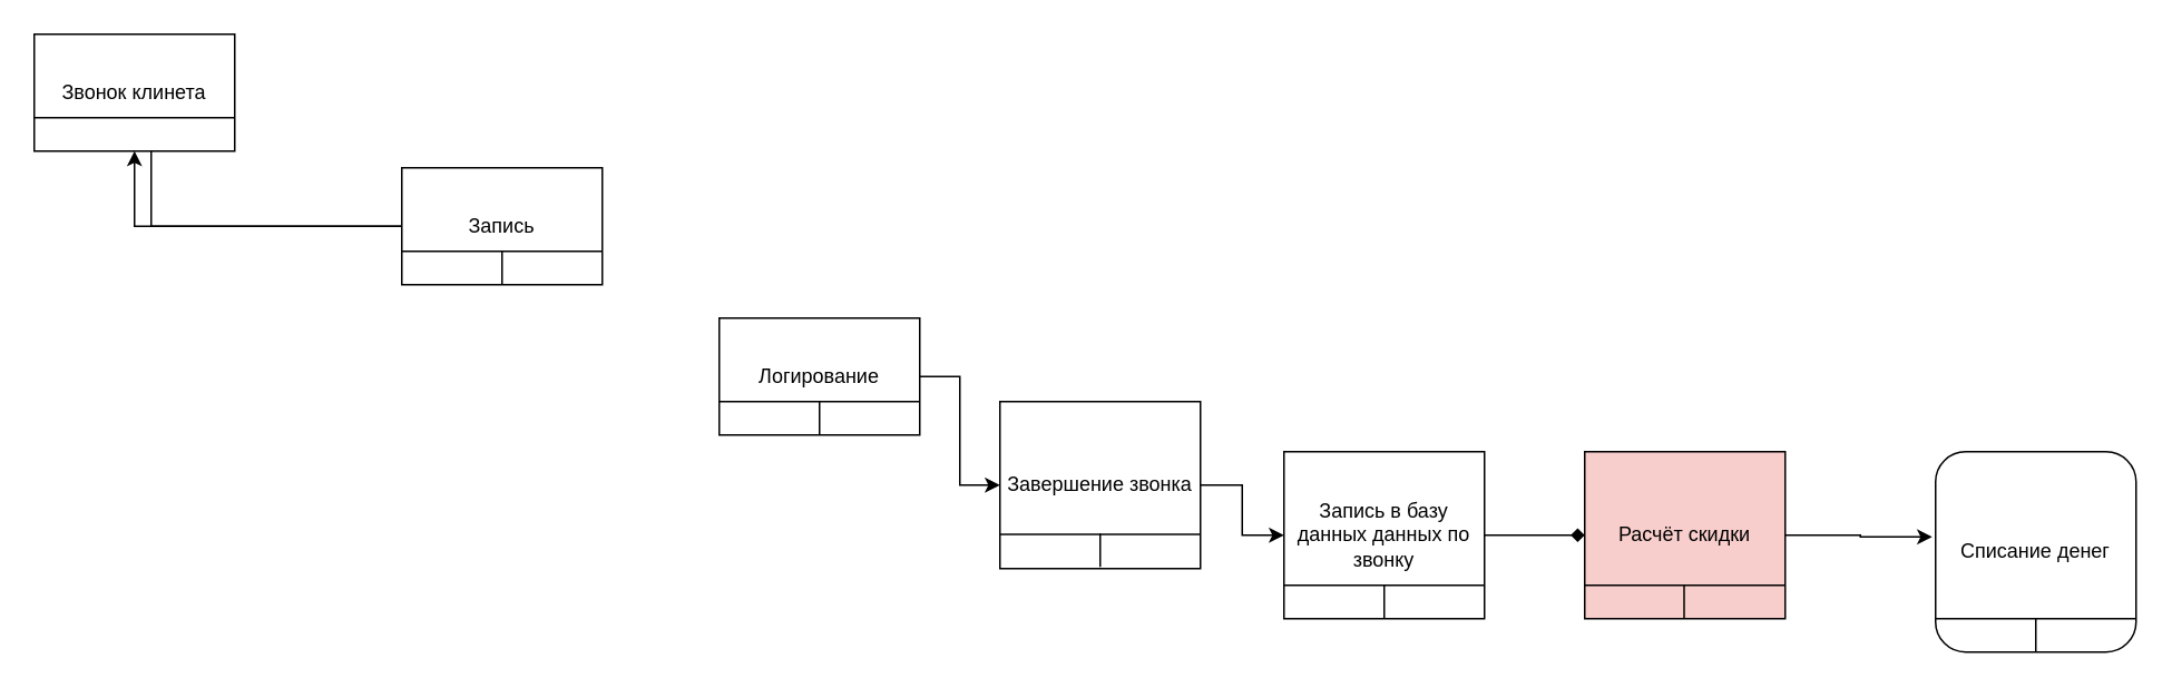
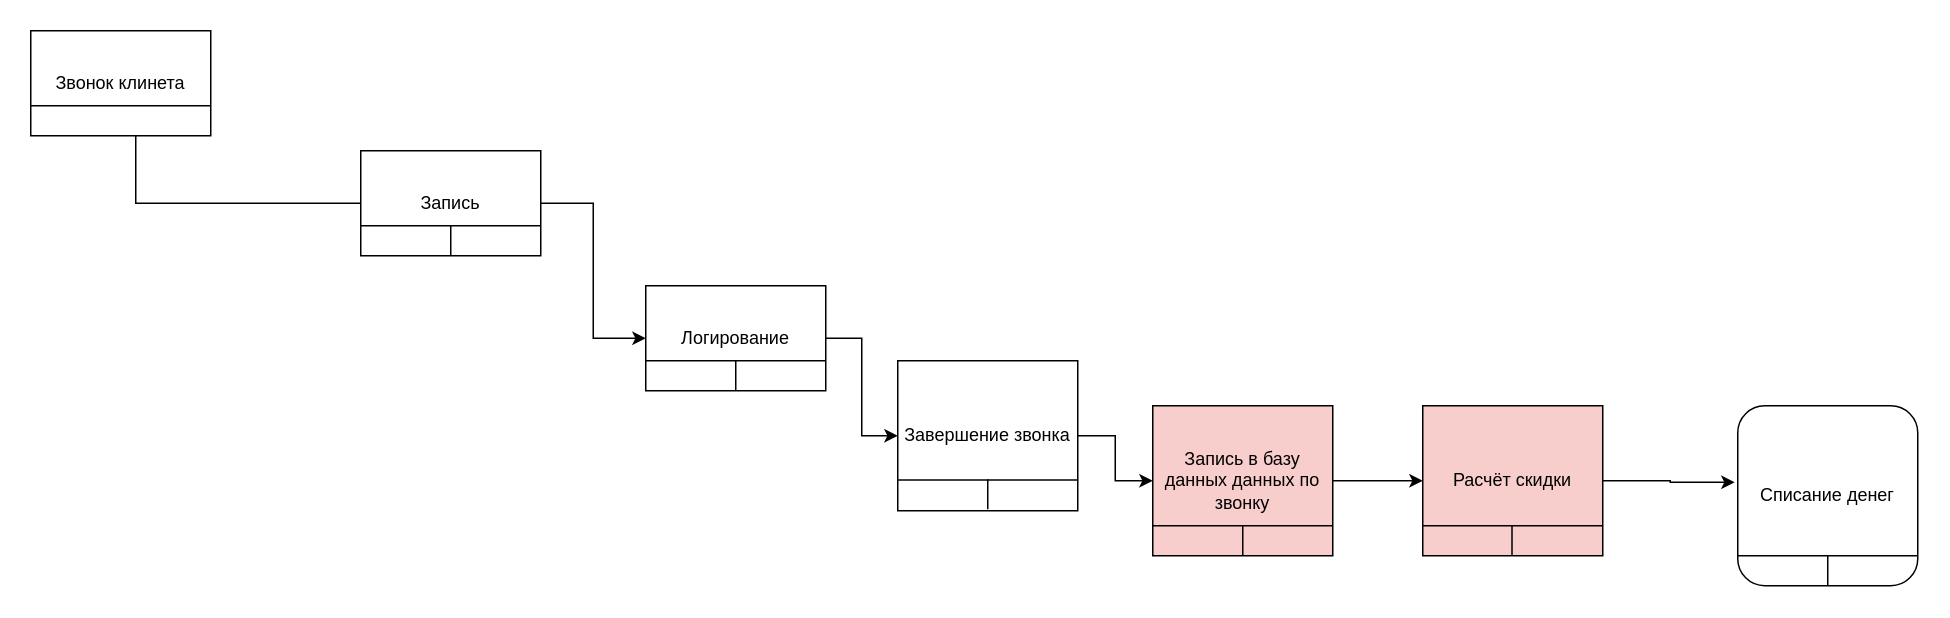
  <mxCell id="0" />
  <mxCell id="1" parent="0" />
  <mxCell id="2" value="Звонок клинета" style="rounded=0;whiteSpace=wrap;html=1;" vertex="1" parent="1"><mxGeometry x="20" y="20" width="120" height="70" as="geometry" /></mxCell>
  <mxCell id="3" value="" style="endArrow=none;html=1;rounded=0;" edge="1" parent="1"><mxGeometry width="50" height="50" relative="1" as="geometry"><mxPoint x="20" y="70" as="sourcePoint" /><mxPoint x="140" y="70" as="targetPoint" /></mxGeometry></mxCell>
- <mxCell id="4" style="edgeStyle=orthogonalEdgeStyle;rounded=0;orthogonalLoop=1;jettySize=auto;html=1;" edge="1" parent="1" source="5" target="2"><mxGeometry relative="1" as="geometry" /></mxCell>
+ <mxCell id="4" style="edgeStyle=orthogonalEdgeStyle;rounded=0;orthogonalLoop=1;jettySize=auto;html=1;entryX=0;entryY=0.5;entryDx=0;entryDy=0;" edge="1" parent="1" source="5" target="9"><mxGeometry relative="1" as="geometry" /></mxCell>
  <mxCell id="5" value="Запись" style="rounded=0;whiteSpace=wrap;html=1;" vertex="1" parent="1"><mxGeometry x="240" y="100" width="120" height="70" as="geometry" /></mxCell>
  <mxCell id="6" value="" style="endArrow=none;html=1;rounded=0;" edge="1" parent="1"><mxGeometry width="50" height="50" relative="1" as="geometry"><mxPoint x="240" y="150" as="sourcePoint" /><mxPoint x="360" y="150" as="targetPoint" /><Array as="points"><mxPoint x="306" y="150" /></Array></mxGeometry></mxCell>
  <mxCell id="7" value="" style="endArrow=none;html=1;rounded=0;" edge="1" parent="1"><mxGeometry width="50" height="50" relative="1" as="geometry"><mxPoint x="300" y="170" as="sourcePoint" /><mxPoint x="300" y="150" as="targetPoint" /></mxGeometry></mxCell>
  <mxCell id="8" style="edgeStyle=orthogonalEdgeStyle;rounded=0;orthogonalLoop=1;jettySize=auto;html=1;" edge="1" parent="1" source="9" target="18"><mxGeometry relative="1" as="geometry" /></mxCell>
  <mxCell id="9" value="Логирование" style="rounded=0;whiteSpace=wrap;html=1;" vertex="1" parent="1"><mxGeometry x="430" y="190" width="120" height="70" as="geometry" /></mxCell>
  <mxCell id="10" value="" style="endArrow=none;html=1;rounded=0;" edge="1" parent="1"><mxGeometry width="50" height="50" relative="1" as="geometry"><mxPoint x="430" y="240" as="sourcePoint" /><mxPoint x="550" y="240" as="targetPoint" /><Array as="points"><mxPoint x="496" y="240" /></Array></mxGeometry></mxCell>
  <mxCell id="11" value="" style="endArrow=none;html=1;rounded=0;" edge="1" parent="1"><mxGeometry width="50" height="50" relative="1" as="geometry"><mxPoint x="490" y="260" as="sourcePoint" /><mxPoint x="490" y="240" as="targetPoint" /></mxGeometry></mxCell>
  <mxCell id="12" value="" style="endArrow=none;html=1;rounded=0;" edge="1" parent="1" source="5"><mxGeometry width="50" height="50" relative="1" as="geometry"><mxPoint x="220" y="140" as="sourcePoint" /><mxPoint x="90" y="90" as="targetPoint" /><Array as="points"><mxPoint x="90" y="135" /></Array></mxGeometry></mxCell>
- <mxCell id="13" style="edgeStyle=orthogonalEdgeStyle;rounded=0;orthogonalLoop=1;jettySize=auto;html=1;entryX=0;entryY=0.5;entryDx=0;entryDy=0;endArrow=diamond;" edge="1" parent="1" source="14" target="22"><mxGeometry relative="1" as="geometry" /></mxCell>
- <mxCell id="14" value="Запись в базу данных данных по звонку" style="rounded=0;whiteSpace=wrap;html=1;" vertex="1" parent="1"><mxGeometry x="768" y="270" width="120" height="100" as="geometry" /></mxCell>
+ <mxCell id="13" style="edgeStyle=orthogonalEdgeStyle;rounded=0;orthogonalLoop=1;jettySize=auto;html=1;entryX=0;entryY=0.5;entryDx=0;entryDy=0;" edge="1" parent="1" source="14" target="22"><mxGeometry relative="1" as="geometry" /></mxCell>
+ <mxCell id="14" value="Запись в базу данных данных по звонку" style="rounded=0;whiteSpace=wrap;html=1;fillColor=#f8cecc;" vertex="1" parent="1"><mxGeometry x="768" y="270" width="120" height="100" as="geometry" /></mxCell>
  <mxCell id="15" value="" style="endArrow=none;html=1;rounded=0;" edge="1" parent="1"><mxGeometry width="50" height="50" relative="1" as="geometry"><mxPoint x="768" y="350" as="sourcePoint" /><mxPoint x="888" y="350" as="targetPoint" /><Array as="points"><mxPoint x="834" y="350" /></Array></mxGeometry></mxCell>
  <mxCell id="16" value="" style="endArrow=none;html=1;rounded=0;" edge="1" parent="1"><mxGeometry width="50" height="50" relative="1" as="geometry"><mxPoint x="828" y="370" as="sourcePoint" /><mxPoint x="828" y="350" as="targetPoint" /></mxGeometry></mxCell>
  <mxCell id="17" style="edgeStyle=orthogonalEdgeStyle;rounded=0;orthogonalLoop=1;jettySize=auto;html=1;entryX=0;entryY=0.5;entryDx=0;entryDy=0;" edge="1" parent="1" source="18" target="14"><mxGeometry relative="1" as="geometry" /></mxCell>
  <mxCell id="18" value="Завершение звонка" style="rounded=0;whiteSpace=wrap;html=1;" vertex="1" parent="1"><mxGeometry x="598" y="240" width="120" height="100" as="geometry" /></mxCell>
  <mxCell id="19" value="" style="endArrow=none;html=1;rounded=0;" edge="1" parent="1"><mxGeometry width="50" height="50" relative="1" as="geometry"><mxPoint x="598" y="319.5" as="sourcePoint" /><mxPoint x="718" y="319.5" as="targetPoint" /><Array as="points"><mxPoint x="664" y="319.5" /></Array></mxGeometry></mxCell>
  <mxCell id="20" value="" style="endArrow=none;html=1;rounded=0;" edge="1" parent="1"><mxGeometry width="50" height="50" relative="1" as="geometry"><mxPoint x="658" y="339" as="sourcePoint" /><mxPoint x="658" y="319" as="targetPoint" /></mxGeometry></mxCell>
  <mxCell id="21" style="edgeStyle=orthogonalEdgeStyle;rounded=0;orthogonalLoop=1;jettySize=auto;html=1;entryX=-0.017;entryY=0.425;entryDx=0;entryDy=0;entryPerimeter=0;" edge="1" parent="1" source="22" target="26"><mxGeometry relative="1" as="geometry" /></mxCell>
  <mxCell id="22" value="Расчёт скидки" style="rounded=0;whiteSpace=wrap;html=1;fillColor=#f8cecc;" vertex="1" parent="1"><mxGeometry x="948" y="270" width="120" height="100" as="geometry" /></mxCell>
  <mxCell id="23" value="" style="endArrow=none;html=1;rounded=0;" edge="1" parent="1"><mxGeometry width="50" height="50" relative="1" as="geometry"><mxPoint x="948" y="350" as="sourcePoint" /><mxPoint x="1068" y="350" as="targetPoint" /><Array as="points"><mxPoint x="1014" y="350" /></Array></mxGeometry></mxCell>
  <mxCell id="24" value="" style="endArrow=none;html=1;rounded=0;" edge="1" parent="1"><mxGeometry width="50" height="50" relative="1" as="geometry"><mxPoint x="1007.5" y="370" as="sourcePoint" /><mxPoint x="1007.5" y="350" as="targetPoint" /></mxGeometry></mxCell>
  <mxCell id="25" value="" style="group" vertex="1" connectable="0" parent="1"><mxGeometry x="1158" y="270" width="120" height="120" as="geometry" /></mxCell>
  <mxCell id="26" value="Списание денег" style="whiteSpace=wrap;html=1;rounded=1;" vertex="1" parent="25"><mxGeometry width="120" height="120" as="geometry" /></mxCell>
  <mxCell id="27" value="" style="endArrow=none;html=1;rounded=0;" edge="1" parent="25"><mxGeometry width="50" height="50" relative="1" as="geometry"><mxPoint y="100" as="sourcePoint" /><mxPoint x="120" y="100" as="targetPoint" /><Array as="points"><mxPoint x="66" y="100" /></Array></mxGeometry></mxCell>
  <mxCell id="28" value="" style="endArrow=none;html=1;rounded=0;" edge="1" parent="25"><mxGeometry width="50" height="50" relative="1" as="geometry"><mxPoint x="60" y="120" as="sourcePoint" /><mxPoint x="60" y="100" as="targetPoint" /></mxGeometry></mxCell>
